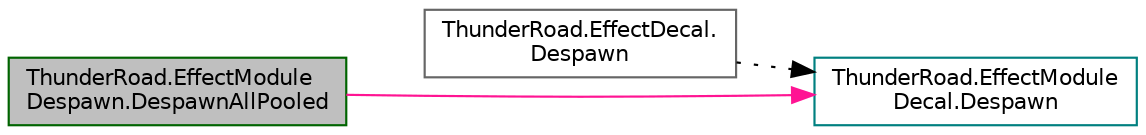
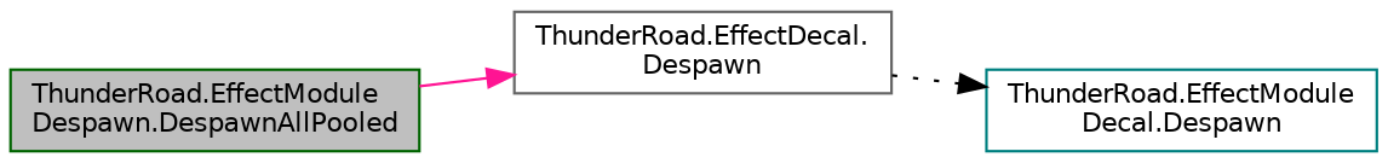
  digraph {
    rankdir=LR
    node [fillcolor=white fontname=Helvetica fontsize=10 shape=record style=filled]
    edge [fontname=Helvetica fontsize=10 labelfontname=Helvetica labelfontsize=10]
    n1 [color=darkgreen fillcolor=grey75 fontcolor=black height=0.2 label="ThunderRoad.EffectModule\lDespawn.DespawnAllPooled" width=0.4]
    n2 [color=gray40 height=0.2 label="ThunderRoad.EffectDecal.\lDespawn" width=0.4]
    n3 [color=teal height=0.2 label="ThunderRoad.EffectModule\lDecal.Despawn" width=0.4]
-   n1 -> n3 [color=deeppink style=solid]
+   n1 -> n2 [color=deeppink style=solid]
    n2 -> n3 [color=black style=dotted]
  }
